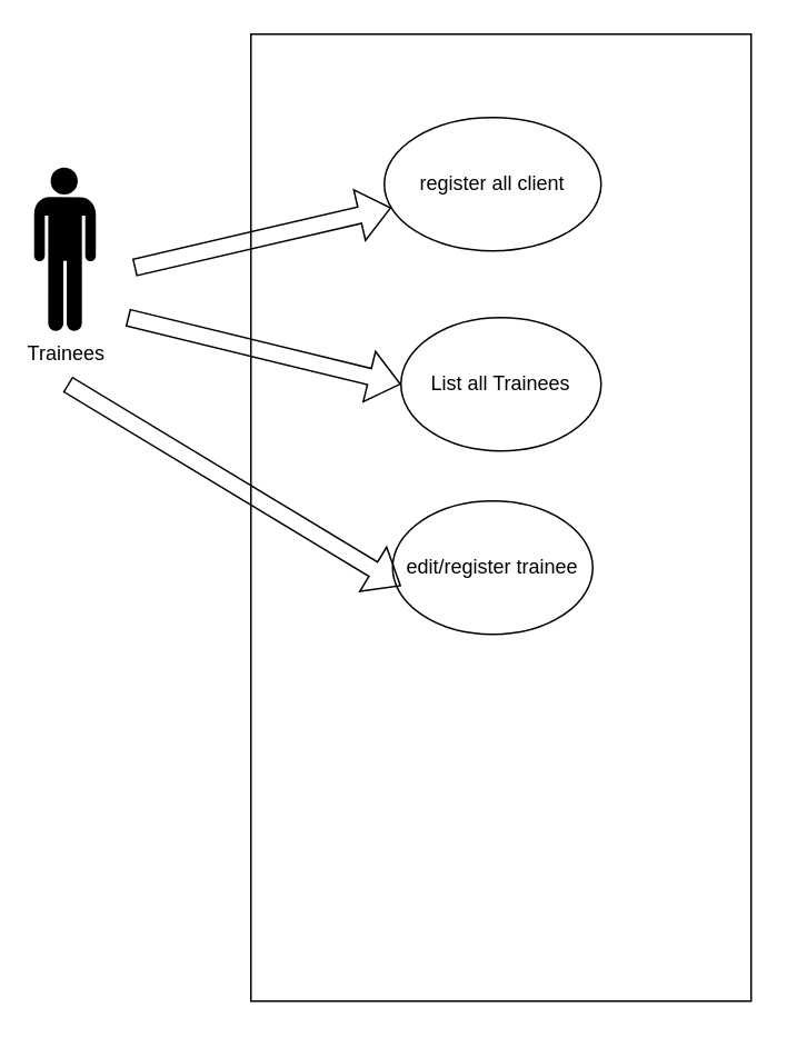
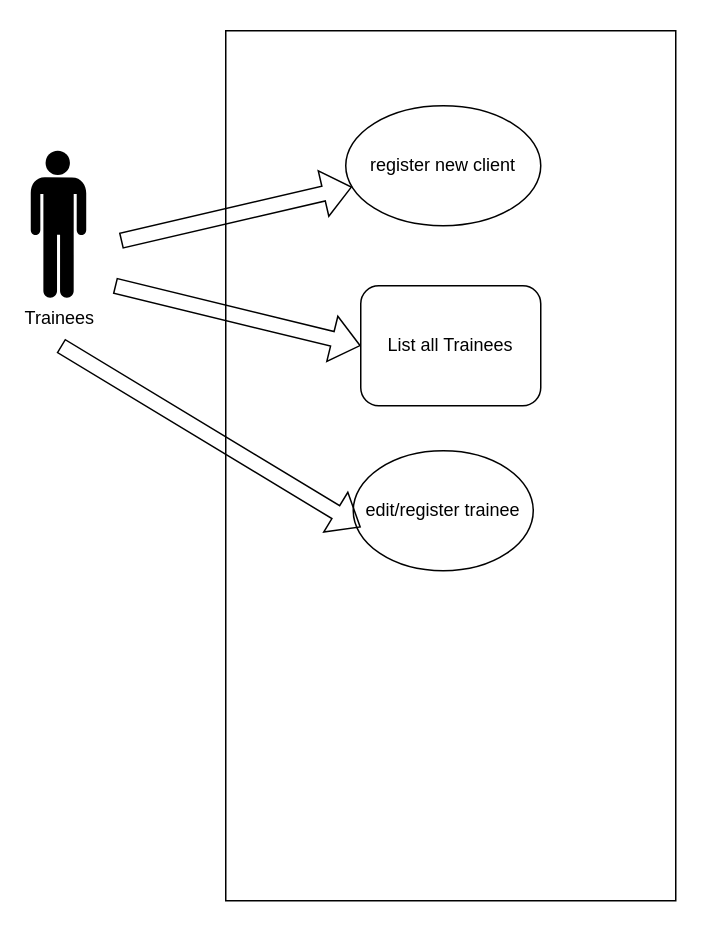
  <mxCell id="0" />
  <mxCell id="1" parent="0" />
  <mxCell id="2" value="Trainees" style="shape=mxgraph.signs.people.man_1;html=1;pointerEvents=1;fillColor=#000000;strokeColor=none;verticalLabelPosition=bottom;verticalAlign=top;align=center;" vertex="1" parent="1"><mxGeometry x="20" y="100" width="37" height="98" as="geometry" /></mxCell>
  <mxCell id="3" value="" style="rounded=0;whiteSpace=wrap;html=1;" vertex="1" parent="1"><mxGeometry x="150" y="20" width="300" height="580" as="geometry" /></mxCell>
- <mxCell id="4" value="register all client" style="ellipse;whiteSpace=wrap;html=1;" vertex="1" parent="1"><mxGeometry x="230" y="70" width="130" height="80" as="geometry" /></mxCell>
- <mxCell id="5" value="List all Trainees" style="ellipse;whiteSpace=wrap;html=1;" vertex="1" parent="1"><mxGeometry x="240" y="190" width="120" height="80" as="geometry" /></mxCell>
+ <mxCell id="4" value="register new client" style="ellipse;whiteSpace=wrap;html=1;" vertex="1" parent="1"><mxGeometry x="230" y="70" width="130" height="80" as="geometry" /></mxCell>
+ <mxCell id="5" value="List all Trainees" style="whiteSpace=wrap;html=1;rounded=1;" vertex="1" parent="1"><mxGeometry x="240" y="190" width="120" height="80" as="geometry" /></mxCell>
  <mxCell id="6" value="edit/register trainee" style="ellipse;whiteSpace=wrap;html=1;" vertex="1" parent="1"><mxGeometry x="235" y="300" width="120" height="80" as="geometry" /></mxCell>
  <mxCell id="7" value="" style="shape=flexArrow;endArrow=classic;html=1;rounded=0;" edge="1" parent="1" target="4"><mxGeometry width="50" height="50" relative="1" as="geometry"><mxPoint x="80" y="160" as="sourcePoint" /><mxPoint x="130" y="110" as="targetPoint" /></mxGeometry></mxCell>
  <mxCell id="8" value="" style="shape=flexArrow;endArrow=classic;html=1;rounded=0;entryX=0;entryY=0.5;entryDx=0;entryDy=0;" edge="1" parent="1" target="5"><mxGeometry width="50" height="50" relative="1" as="geometry"><mxPoint x="76" y="190" as="sourcePoint" /><mxPoint x="230" y="154" as="targetPoint" /></mxGeometry></mxCell>
  <mxCell id="9" value="" style="shape=flexArrow;endArrow=classic;html=1;rounded=0;entryX=0.042;entryY=0.638;entryDx=0;entryDy=0;entryPerimeter=0;" edge="1" parent="1" target="6"><mxGeometry width="50" height="50" relative="1" as="geometry"><mxPoint x="40" y="230" as="sourcePoint" /><mxPoint x="174" y="200" as="targetPoint" /></mxGeometry></mxCell>
